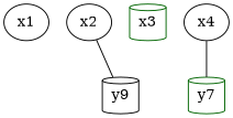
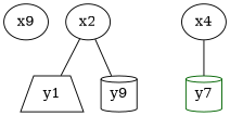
  graph {
    node [color=black shape=ellipse]
-   x1 [width=0.5]
+   x1 [width=0.5 label=x9]
    x2 [width=0.5]
+   y1 [shape=trapezium width=0.5]
    n4 [label=y9 shape=cylinder width=0.5]
-   x3 [color=darkgreen shape=cylinder width=0.5]
    x4 [width=0.5]
    n7 [color=darkgreen label=y7 shape=cylinder width=0.5]
+   x2 -- y1
    x2 -- n4
    x4 -- n7
  }
